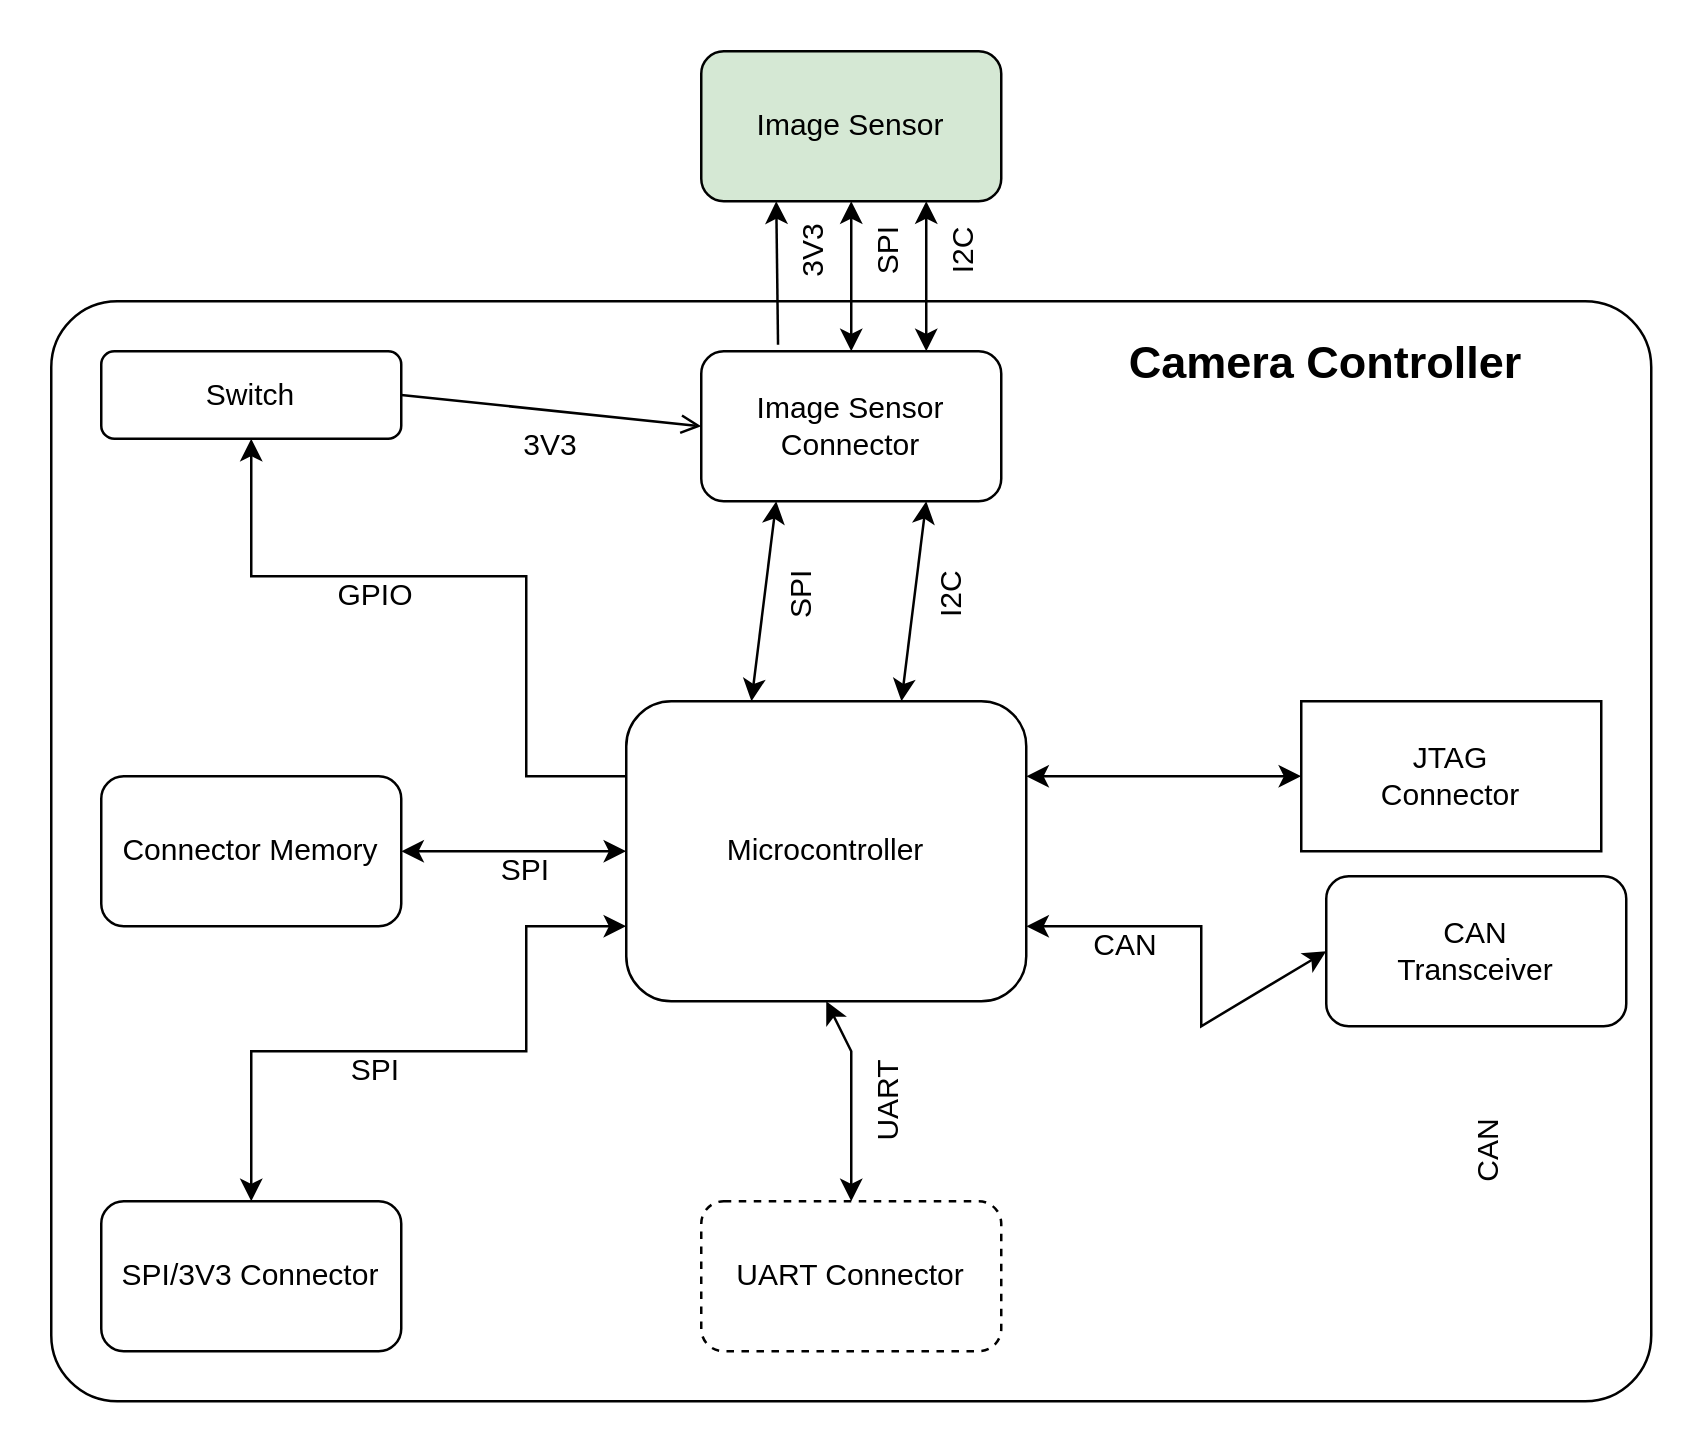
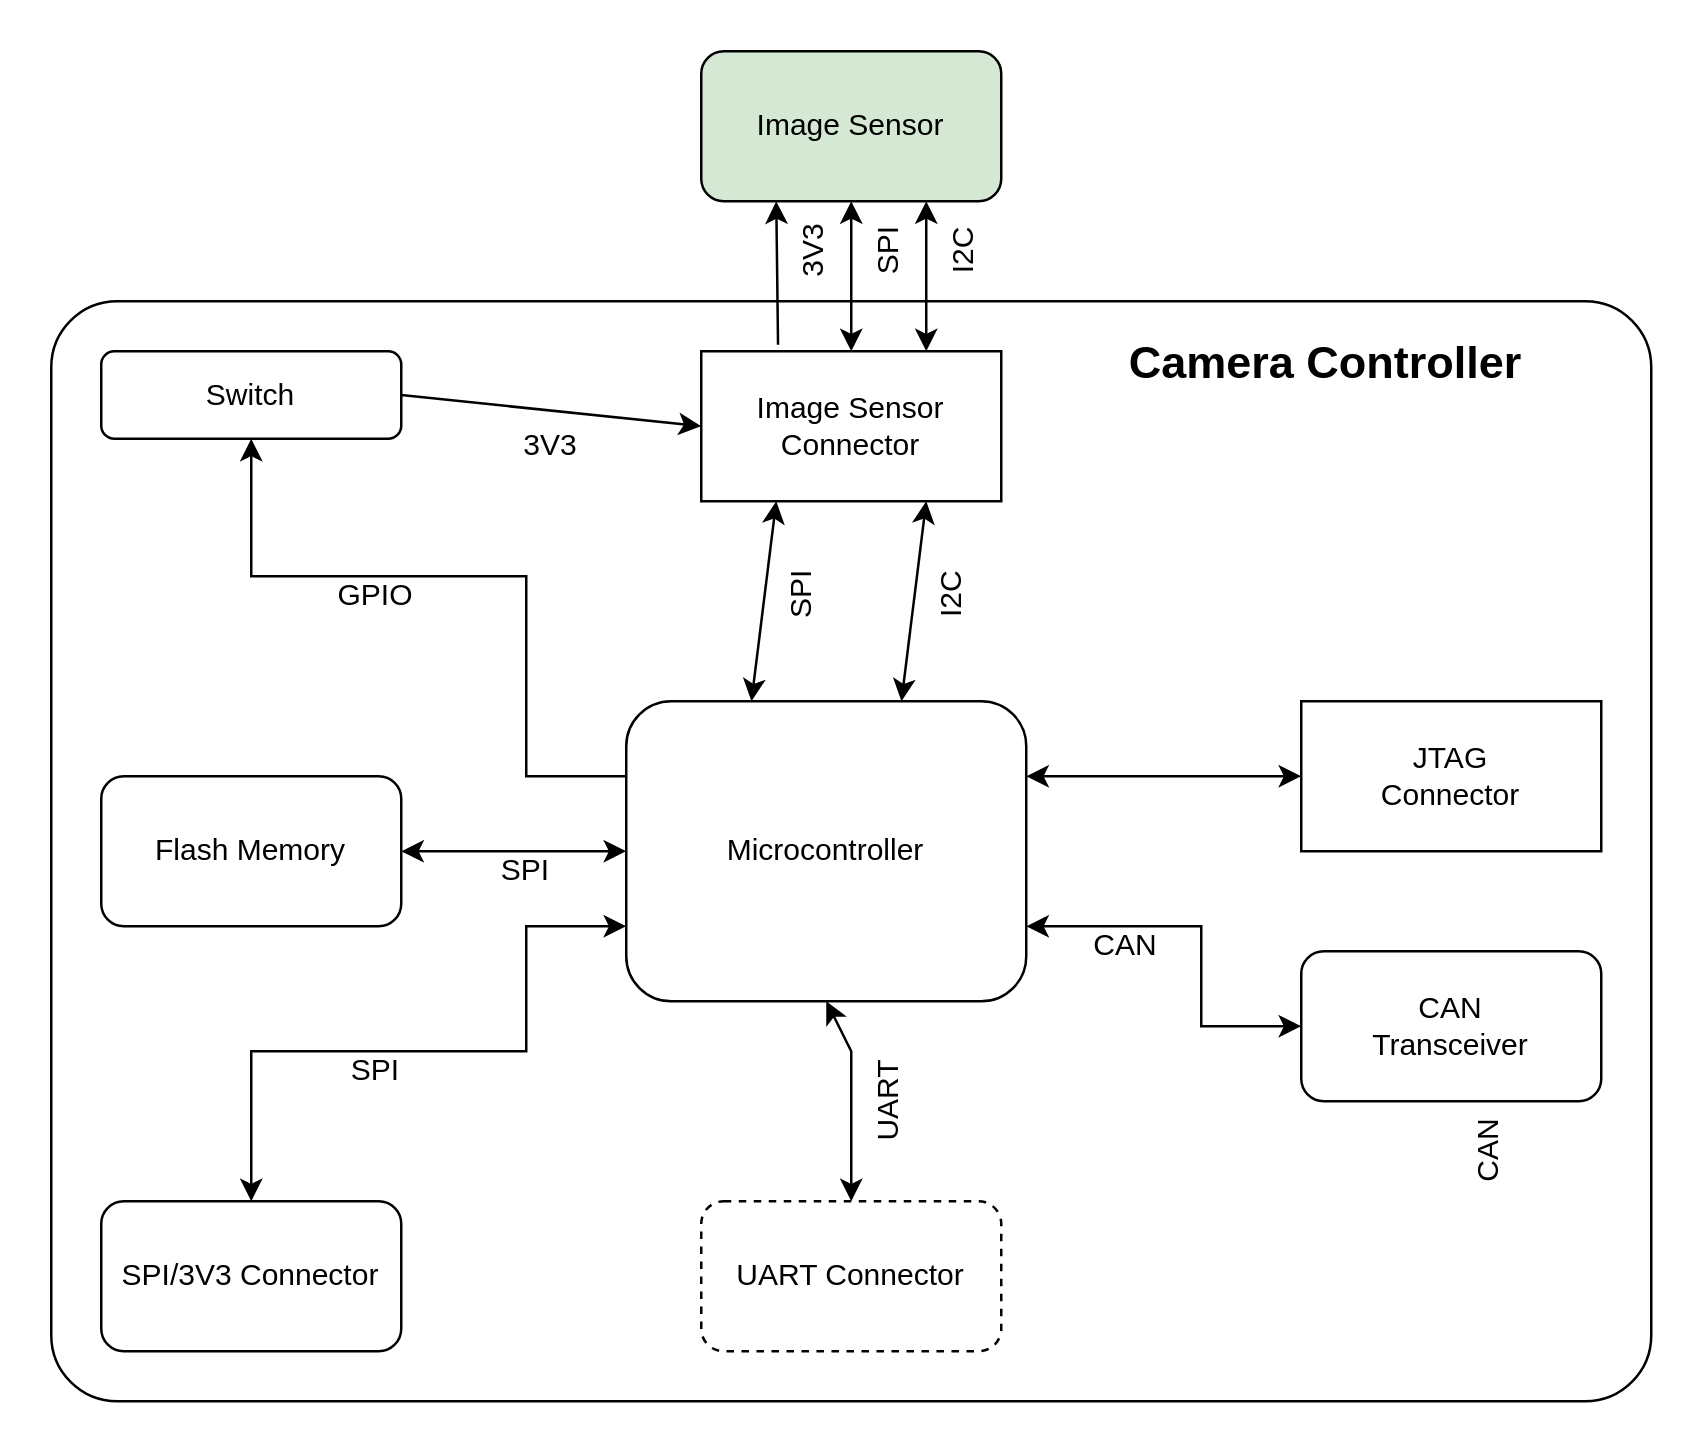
  <mxCell id="0" />
  <mxCell id="1" parent="0" />
  <mxCell id="2" value="" style="rounded=1;whiteSpace=wrap;html=1;glass=0;arcSize=6;" vertex="1" parent="1"><mxGeometry x="20" y="120" width="640" height="440" as="geometry" /></mxCell>
  <mxCell id="3" value="Microcontroller" style="rounded=1;whiteSpace=wrap;html=1;" vertex="1" parent="1"><mxGeometry x="250" y="280" width="160" height="120" as="geometry" /></mxCell>
- <mxCell id="4" value="CAN&lt;br&gt;Transceiver" style="rounded=1;whiteSpace=wrap;html=1;" vertex="1" parent="1"><mxGeometry x="530" y="350" width="120" height="60" as="geometry" /></mxCell>
- <mxCell id="5" value="Connector Memory" style="rounded=1;whiteSpace=wrap;html=1;" vertex="1" parent="1"><mxGeometry x="40" y="310" width="120" height="60" as="geometry" /></mxCell>
+ <mxCell id="4" value="CAN&lt;br&gt;Transceiver" style="rounded=1;whiteSpace=wrap;html=1;" vertex="1" parent="1"><mxGeometry x="520" y="380" width="120" height="60" as="geometry" /></mxCell>
+ <mxCell id="5" value="Flash Memory" style="rounded=1;whiteSpace=wrap;html=1;" vertex="1" parent="1"><mxGeometry x="40" y="310" width="120" height="60" as="geometry" /></mxCell>
  <mxCell id="6" value="SPI/3V3 Connector" style="rounded=1;whiteSpace=wrap;html=1;" vertex="1" parent="1"><mxGeometry x="40" y="480" width="120" height="60" as="geometry" /></mxCell>
  <mxCell id="7" value="UART Connector" style="rounded=1;whiteSpace=wrap;html=1;dashed=1;" vertex="1" parent="1"><mxGeometry x="280" y="480" width="120" height="60" as="geometry" /></mxCell>
  <mxCell id="8" value="Image Sensor" style="rounded=1;whiteSpace=wrap;html=1;fillColor=#d5e8d4;" vertex="1" parent="1"><mxGeometry x="280" y="20" width="120" height="60" as="geometry" /></mxCell>
- <mxCell id="9" value="Image Sensor&lt;br&gt;Connector" style="rounded=1;whiteSpace=wrap;html=1;" vertex="1" parent="1"><mxGeometry x="280" y="140" width="120" height="60" as="geometry" /></mxCell>
+ <mxCell id="9" value="Image Sensor&lt;br&gt;Connector" style="whiteSpace=wrap;html=1;rounded=0;" vertex="1" parent="1"><mxGeometry x="280" y="140" width="120" height="60" as="geometry" /></mxCell>
  <mxCell id="10" value="I2C" style="text;html=1;strokeColor=none;fillColor=none;align=center;verticalAlign=middle;whiteSpace=wrap;rounded=0;horizontal=0;direction=south;" vertex="1" parent="1"><mxGeometry x="380" y="80" width="10" height="40" as="geometry" /></mxCell>
  <mxCell id="11" value="SPI" style="text;html=1;strokeColor=none;fillColor=none;align=center;verticalAlign=middle;whiteSpace=wrap;rounded=0;horizontal=0;direction=south;" vertex="1" parent="1"><mxGeometry x="340" y="80" width="30" height="40" as="geometry" /></mxCell>
  <mxCell id="12" value="3V3" style="text;html=1;strokeColor=none;fillColor=none;align=center;verticalAlign=middle;whiteSpace=wrap;rounded=0;horizontal=0;direction=south;" vertex="1" parent="1"><mxGeometry x="320" y="80" width="10" height="40" as="geometry" /></mxCell>
  <mxCell id="13" value="CAN" style="text;html=1;strokeColor=none;fillColor=none;align=center;verticalAlign=middle;whiteSpace=wrap;rounded=0;horizontal=0;direction=south;" vertex="1" parent="1"><mxGeometry x="590" y="440" width="10" height="40" as="geometry" /></mxCell>
  <mxCell id="14" value="" style="endArrow=classic;startArrow=classic;html=1;rounded=0;exitX=0.5;exitY=0;exitDx=0;exitDy=0;entryX=0.5;entryY=1;entryDx=0;entryDy=0;" edge="1" parent="1" source="7" target="3"><mxGeometry width="50" height="50" relative="1" as="geometry"><mxPoint x="190" y="440" as="sourcePoint" /><mxPoint x="240" y="390" as="targetPoint" /><Array as="points"><mxPoint x="340" y="420" /></Array></mxGeometry></mxCell>
  <mxCell id="15" value="" style="endArrow=classic;startArrow=classic;html=1;rounded=0;entryX=0;entryY=0.5;entryDx=0;entryDy=0;exitX=1;exitY=0.5;exitDx=0;exitDy=0;" edge="1" parent="1" source="5" target="3"><mxGeometry width="50" height="50" relative="1" as="geometry"><mxPoint x="150" y="410" as="sourcePoint" /><mxPoint x="200" y="360" as="targetPoint" /></mxGeometry></mxCell>
  <mxCell id="16" value="SPI" style="text;html=1;strokeColor=none;fillColor=none;align=center;verticalAlign=middle;whiteSpace=wrap;rounded=0;" vertex="1" parent="1"><mxGeometry x="190" y="340" width="40" height="15" as="geometry" /></mxCell>
  <mxCell id="17" value="" style="endArrow=classic;startArrow=classic;html=1;rounded=0;entryX=0;entryY=0.75;entryDx=0;entryDy=0;exitX=0.5;exitY=0;exitDx=0;exitDy=0;" edge="1" parent="1" source="6" target="3"><mxGeometry width="50" height="50" relative="1" as="geometry"><mxPoint x="60" y="450" as="sourcePoint" /><mxPoint x="110" y="400" as="targetPoint" /><Array as="points"><mxPoint x="100" y="420" /><mxPoint x="210" y="420" /><mxPoint x="210" y="370" /></Array></mxGeometry></mxCell>
  <mxCell id="18" value="SPI" style="text;html=1;strokeColor=none;fillColor=none;align=center;verticalAlign=middle;whiteSpace=wrap;rounded=0;" vertex="1" parent="1"><mxGeometry x="130" y="420" width="40" height="15" as="geometry" /></mxCell>
  <mxCell id="19" value="" style="endArrow=classic;startArrow=classic;html=1;rounded=0;exitX=1;exitY=0.75;exitDx=0;exitDy=0;entryX=0;entryY=0.5;entryDx=0;entryDy=0;" edge="1" parent="1" source="3" target="4"><mxGeometry width="50" height="50" relative="1" as="geometry"><mxPoint x="450" y="380" as="sourcePoint" /><mxPoint x="500" y="330" as="targetPoint" /><Array as="points"><mxPoint x="480" y="370" /><mxPoint x="480" y="410" /></Array></mxGeometry></mxCell>
  <mxCell id="20" value="" style="endArrow=classic;startArrow=classic;html=1;rounded=0;exitX=1;exitY=0.25;exitDx=0;exitDy=0;entryX=0;entryY=0.5;entryDx=0;entryDy=0;" edge="1" parent="1" source="3" target="22"><mxGeometry width="50" height="50" relative="1" as="geometry"><mxPoint x="430" y="250" as="sourcePoint" /><mxPoint x="520" y="300" as="targetPoint" /></mxGeometry></mxCell>
  <mxCell id="21" value="CAN" style="text;html=1;strokeColor=none;fillColor=none;align=center;verticalAlign=middle;whiteSpace=wrap;rounded=0;" vertex="1" parent="1"><mxGeometry x="430" y="370" width="40" height="15" as="geometry" /></mxCell>
  <mxCell id="22" value="JTAG&lt;br&gt;Connector" style="whiteSpace=wrap;html=1;rounded=0;" vertex="1" parent="1"><mxGeometry x="520" y="280" width="120" height="60" as="geometry" /></mxCell>
  <mxCell id="23" value="UART" style="text;html=1;strokeColor=none;fillColor=none;align=center;verticalAlign=middle;whiteSpace=wrap;rounded=0;horizontal=0;direction=south;" vertex="1" parent="1"><mxGeometry x="350" y="420" width="10" height="40" as="geometry" /></mxCell>
  <mxCell id="24" value="" style="endArrow=classic;startArrow=classic;html=1;rounded=0;entryX=0.25;entryY=1;entryDx=0;entryDy=0;exitX=0.313;exitY=0;exitDx=0;exitDy=0;exitPerimeter=0;" edge="1" parent="1" source="3" target="9"><mxGeometry width="50" height="50" relative="1" as="geometry"><mxPoint x="310" y="230" as="sourcePoint" /><mxPoint x="250" y="180" as="targetPoint" /></mxGeometry></mxCell>
  <mxCell id="25" value="" style="endArrow=classic;startArrow=classic;html=1;rounded=0;entryX=0.75;entryY=1;entryDx=0;entryDy=0;exitX=0.688;exitY=0;exitDx=0;exitDy=0;exitPerimeter=0;" edge="1" parent="1" source="3" target="9"><mxGeometry width="50" height="50" relative="1" as="geometry"><mxPoint x="400" y="230" as="sourcePoint" /><mxPoint x="420" y="200" as="targetPoint" /></mxGeometry></mxCell>
  <mxCell id="26" value="" style="endArrow=classic;startArrow=classic;html=1;rounded=0;exitX=0.5;exitY=0;exitDx=0;exitDy=0;entryX=0.5;entryY=1;entryDx=0;entryDy=0;" edge="1" parent="1" source="9" target="8"><mxGeometry width="50" height="50" relative="1" as="geometry"><mxPoint x="220" y="140" as="sourcePoint" /><mxPoint x="270" y="90" as="targetPoint" /></mxGeometry></mxCell>
  <mxCell id="27" value="" style="endArrow=classic;html=1;rounded=0;exitX=0.256;exitY=-0.044;exitDx=0;exitDy=0;exitPerimeter=0;entryX=0.25;entryY=1;entryDx=0;entryDy=0;" edge="1" parent="1" source="9" target="8"><mxGeometry width="50" height="50" relative="1" as="geometry"><mxPoint x="160" y="150" as="sourcePoint" /><mxPoint x="210" y="100" as="targetPoint" /></mxGeometry></mxCell>
  <mxCell id="28" value="" style="endArrow=classic;startArrow=classic;html=1;rounded=0;exitX=0.75;exitY=0;exitDx=0;exitDy=0;entryX=0.75;entryY=1;entryDx=0;entryDy=0;" edge="1" parent="1" source="9" target="8"><mxGeometry width="50" height="50" relative="1" as="geometry"><mxPoint x="400" y="150" as="sourcePoint" /><mxPoint x="450" y="100" as="targetPoint" /></mxGeometry></mxCell>
  <mxCell id="29" value="SPI" style="text;html=1;strokeColor=none;fillColor=none;align=center;verticalAlign=middle;whiteSpace=wrap;rounded=0;horizontal=0;direction=south;" vertex="1" parent="1"><mxGeometry x="310" y="217.5" width="20" height="40" as="geometry" /></mxCell>
  <mxCell id="30" value="I2C" style="text;html=1;strokeColor=none;fillColor=none;align=center;verticalAlign=middle;whiteSpace=wrap;rounded=0;horizontal=0;direction=south;" vertex="1" parent="1"><mxGeometry x="370" y="217.5" width="20" height="40" as="geometry" /></mxCell>
  <mxCell id="31" value="Switch" style="rounded=1;whiteSpace=wrap;html=1;" vertex="1" parent="1"><mxGeometry x="40" y="140" width="120" height="35" as="geometry" /></mxCell>
- <mxCell id="32" value="" style="endArrow=open;html=1;rounded=0;exitX=1;exitY=0.5;exitDx=0;exitDy=0;entryX=0;entryY=0.5;entryDx=0;entryDy=0;" edge="1" parent="1" source="31" target="9"><mxGeometry width="50" height="50" relative="1" as="geometry"><mxPoint x="200" y="170" as="sourcePoint" /><mxPoint x="250" y="120" as="targetPoint" /></mxGeometry></mxCell>
+ <mxCell id="32" value="" style="endArrow=classic;html=1;rounded=0;exitX=1;exitY=0.5;exitDx=0;exitDy=0;entryX=0;entryY=0.5;entryDx=0;entryDy=0;" edge="1" parent="1" source="31" target="9"><mxGeometry width="50" height="50" relative="1" as="geometry"><mxPoint x="200" y="170" as="sourcePoint" /><mxPoint x="250" y="120" as="targetPoint" /></mxGeometry></mxCell>
  <mxCell id="33" value="3V3" style="text;html=1;strokeColor=none;fillColor=none;align=center;verticalAlign=middle;whiteSpace=wrap;rounded=0;" vertex="1" parent="1"><mxGeometry x="200" y="170" width="40" height="15" as="geometry" /></mxCell>
  <mxCell id="34" value="" style="endArrow=classic;html=1;rounded=0;exitX=0;exitY=0.25;exitDx=0;exitDy=0;entryX=0.5;entryY=1;entryDx=0;entryDy=0;" edge="1" parent="1" source="3" target="31"><mxGeometry width="50" height="50" relative="1" as="geometry"><mxPoint x="30" y="270" as="sourcePoint" /><mxPoint x="80" y="220" as="targetPoint" /><Array as="points"><mxPoint x="210" y="310" /><mxPoint x="210" y="230" /><mxPoint x="100" y="230" /></Array></mxGeometry></mxCell>
  <mxCell id="35" value="GPIO" style="text;html=1;strokeColor=none;fillColor=none;align=center;verticalAlign=middle;whiteSpace=wrap;rounded=0;" vertex="1" parent="1"><mxGeometry x="130" y="230" width="40" height="15" as="geometry" /></mxCell>
  <mxCell id="36" value="Camera Controller" style="text;html=1;strokeColor=none;fillColor=none;align=center;verticalAlign=middle;whiteSpace=wrap;rounded=0;glass=0;fontSize=18;fontStyle=1" vertex="1" parent="1"><mxGeometry x="450" y="130" width="160" height="30" as="geometry" /></mxCell>
